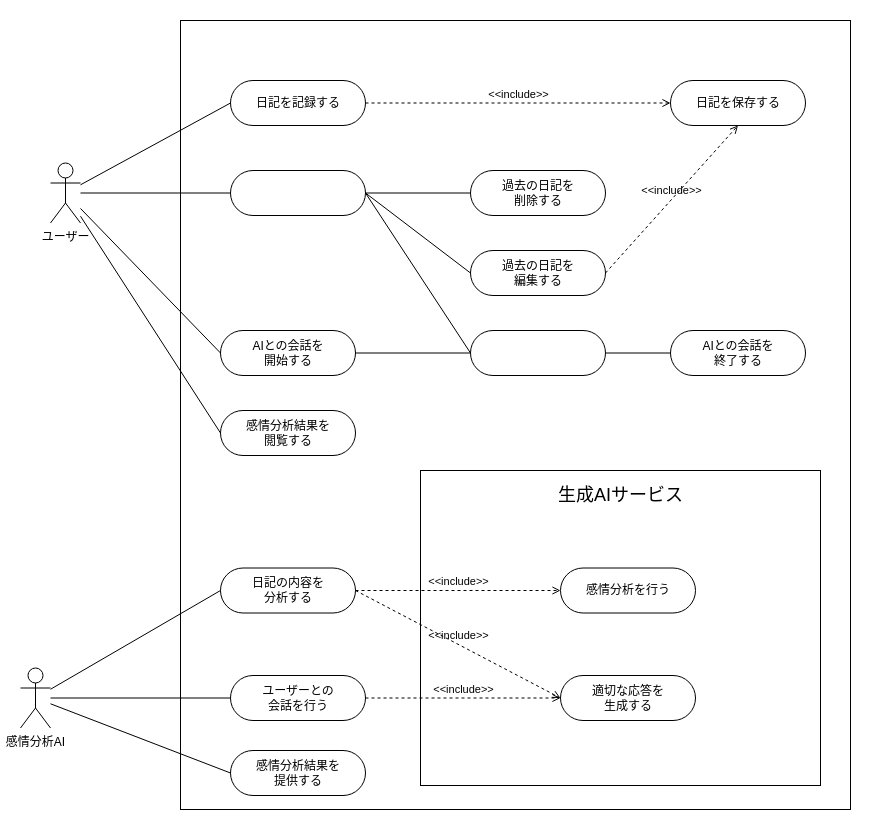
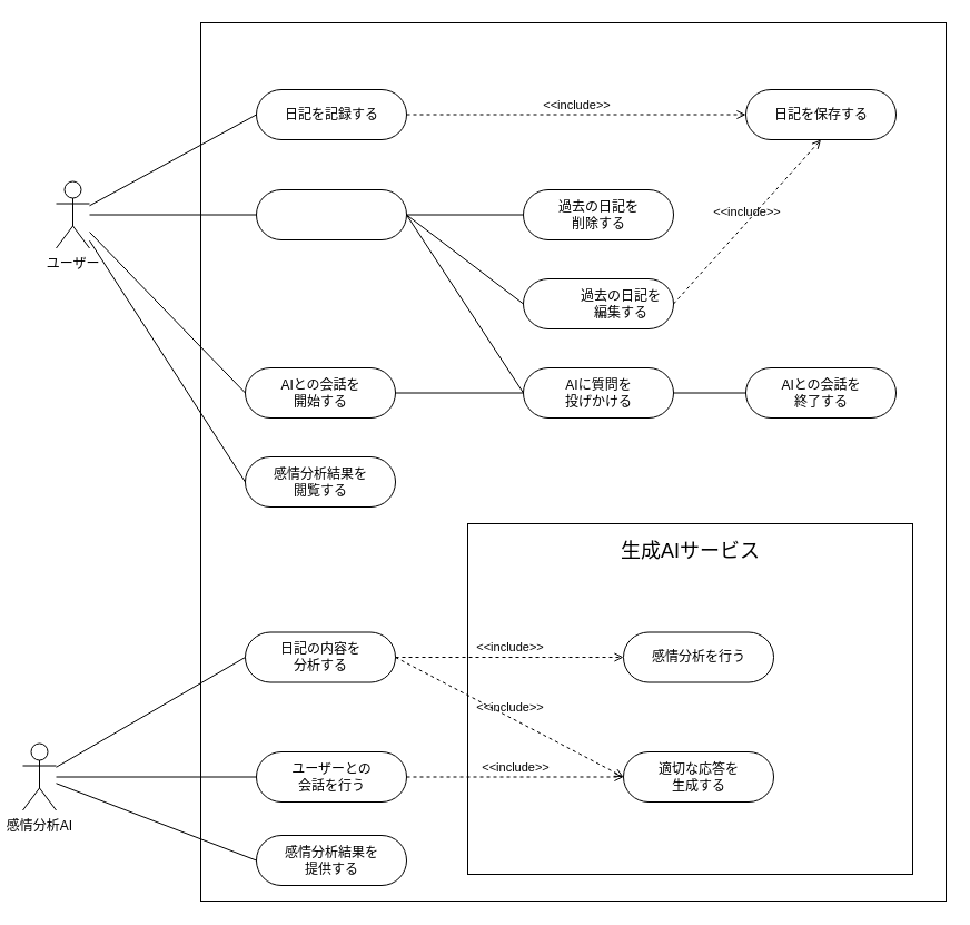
  <mxCell id="0" />
  <mxCell id="1" parent="0" />
  <mxCell id="2" value="" style="rounded=0;whiteSpace=wrap;html=1;fillColor=none;" parent="1" vertex="1"><mxGeometry x="180" y="20" width="670" height="789" as="geometry" /></mxCell>
  <mxCell id="3" value="" style="rounded=0;whiteSpace=wrap;html=1;fillColor=none;" parent="1" vertex="1"><mxGeometry x="420" y="470" width="400" height="315" as="geometry" /></mxCell>
  <mxCell id="4" style="edgeStyle=none;html=1;entryX=0;entryY=0.5;entryDx=0;entryDy=0;endArrow=none;endFill=0;" parent="1" source="8" target="10" edge="1"><mxGeometry relative="1" as="geometry" /></mxCell>
  <mxCell id="5" style="edgeStyle=none;html=1;entryX=0;entryY=0.5;entryDx=0;entryDy=0;endArrow=none;endFill=0;" parent="1" source="8" target="23" edge="1"><mxGeometry relative="1" as="geometry" /></mxCell>
  <mxCell id="6" style="edgeStyle=none;html=1;entryX=0;entryY=0.5;entryDx=0;entryDy=0;endArrow=none;endFill=0;" parent="1" source="8" target="25" edge="1"><mxGeometry relative="1" as="geometry" /></mxCell>
  <mxCell id="7" style="edgeStyle=none;html=1;entryX=0;entryY=0.5;entryDx=0;entryDy=0;endArrow=none;endFill=0;" parent="1" source="8" target="29" edge="1"><mxGeometry relative="1" as="geometry" /></mxCell>
  <mxCell id="8" value="ユーザー" style="shape=umlActor;verticalLabelPosition=bottom;verticalAlign=top;html=1;outlineConnect=0;fillColor=none;" parent="1" vertex="1"><mxGeometry x="50" y="162.5" width="30" height="60" as="geometry" /></mxCell>
  <mxCell id="9" value="" style="group" parent="1" vertex="1" connectable="0"><mxGeometry x="230" y="80" width="135" height="45" as="geometry" /></mxCell>
  <mxCell id="10" value="" style="rounded=1;whiteSpace=wrap;html=1;fillColor=none;arcSize=50;" parent="9" vertex="1"><mxGeometry width="135" height="45" as="geometry" /></mxCell>
  <mxCell id="11" value="日記を記録する" style="text;html=1;strokeColor=none;fillColor=none;align=center;verticalAlign=middle;whiteSpace=wrap;rounded=0;" parent="9" vertex="1"><mxGeometry x="22.5" y="7.5" width="90" height="30" as="geometry" /></mxCell>
  <mxCell id="12" value="" style="group" parent="1" vertex="1" connectable="0"><mxGeometry x="670" y="80" width="135" height="45" as="geometry" /></mxCell>
  <mxCell id="13" value="" style="rounded=1;whiteSpace=wrap;html=1;fillColor=none;arcSize=50;" parent="12" vertex="1"><mxGeometry width="135" height="45" as="geometry" /></mxCell>
  <mxCell id="14" value="日記を保存する" style="text;html=1;strokeColor=none;fillColor=none;align=center;verticalAlign=middle;whiteSpace=wrap;rounded=0;" parent="12" vertex="1"><mxGeometry x="22.5" y="7.5" width="90" height="30" as="geometry" /></mxCell>
  <mxCell id="15" value="&amp;lt;&amp;lt;include&amp;gt;&amp;gt;" style="html=1;verticalAlign=bottom;labelBackgroundColor=none;endArrow=open;endFill=0;dashed=1;exitX=1;exitY=0.5;exitDx=0;exitDy=0;" parent="1" source="10" target="13" edge="1"><mxGeometry width="160" relative="1" as="geometry"><mxPoint x="338" y="125" as="sourcePoint" /><mxPoint x="498" y="125" as="targetPoint" /></mxGeometry></mxCell>
  <mxCell id="16" style="edgeStyle=none;html=1;entryX=0;entryY=0.5;entryDx=0;entryDy=0;endArrow=none;endFill=0;" parent="1" source="18" target="47" edge="1"><mxGeometry relative="1" as="geometry" /></mxCell>
  <mxCell id="17" style="edgeStyle=none;html=1;entryX=0;entryY=0.5;entryDx=0;entryDy=0;endArrow=none;endFill=0;" parent="1" source="18" target="64" edge="1"><mxGeometry relative="1" as="geometry" /></mxCell>
  <mxCell id="18" value="感情分析AI" style="shape=umlActor;verticalLabelPosition=bottom;verticalAlign=top;html=1;outlineConnect=0;fillColor=none;" parent="1" vertex="1"><mxGeometry x="20" y="667.5" width="30" height="60" as="geometry" /></mxCell>
  <mxCell id="19" value="" style="group" parent="1" vertex="1" connectable="0"><mxGeometry x="470" y="170" width="135" height="45" as="geometry" /></mxCell>
  <mxCell id="20" value="" style="rounded=1;whiteSpace=wrap;html=1;fillColor=none;arcSize=50;" parent="19" vertex="1"><mxGeometry width="135" height="45" as="geometry" /></mxCell>
  <mxCell id="21" value="過去の日記を&lt;br&gt;削除する" style="text;html=1;strokeColor=none;fillColor=none;align=center;verticalAlign=middle;whiteSpace=wrap;rounded=0;" parent="19" vertex="1"><mxGeometry x="22.5" y="7.5" width="90" height="30" as="geometry" /></mxCell>
  <mxCell id="22" value="" style="group" parent="1" vertex="1" connectable="0"><mxGeometry x="230" y="170" width="135" height="45" as="geometry" /></mxCell>
  <mxCell id="23" value="" style="rounded=1;whiteSpace=wrap;html=1;fillColor=none;arcSize=50;" parent="22" vertex="1"><mxGeometry width="135" height="45" as="geometry" /></mxCell>
  <mxCell id="24" value="" style="group" parent="1" vertex="1" connectable="0"><mxGeometry x="220" y="330" width="135" height="45" as="geometry" /></mxCell>
  <mxCell id="25" value="" style="rounded=1;whiteSpace=wrap;html=1;fillColor=none;arcSize=50;" parent="24" vertex="1"><mxGeometry width="135" height="45" as="geometry" /></mxCell>
  <mxCell id="26" value="AIとの会話を&lt;br&gt;開始する" style="text;html=1;strokeColor=none;fillColor=none;align=center;verticalAlign=middle;whiteSpace=wrap;rounded=0;" parent="24" vertex="1"><mxGeometry x="22.5" y="7.5" width="90" height="30" as="geometry" /></mxCell>
  <mxCell id="27" value="" style="group" parent="1" vertex="1" connectable="0"><mxGeometry x="220" y="410" width="135" height="45" as="geometry" /></mxCell>
  <mxCell id="28" value="" style="group" parent="27" vertex="1" connectable="0"><mxGeometry width="135" height="45" as="geometry" /></mxCell>
  <mxCell id="29" value="" style="rounded=1;whiteSpace=wrap;html=1;fillColor=none;arcSize=50;" parent="28" vertex="1"><mxGeometry width="135" height="45" as="geometry" /></mxCell>
  <mxCell id="30" value="感情分析結果を閲覧する" style="text;html=1;strokeColor=none;fillColor=none;align=center;verticalAlign=middle;whiteSpace=wrap;rounded=0;" parent="28" vertex="1"><mxGeometry x="22.5" y="7.5" width="90" height="30" as="geometry" /></mxCell>
  <mxCell id="31" value="" style="group" parent="1" vertex="1" connectable="0"><mxGeometry x="470" y="250" width="135" height="45" as="geometry" /></mxCell>
  <mxCell id="32" value="" style="rounded=1;whiteSpace=wrap;html=1;fillColor=none;arcSize=50;" parent="31" vertex="1"><mxGeometry width="135" height="45" as="geometry" /></mxCell>
- <mxCell id="33" value="過去の日記を&lt;br&gt;編集する" style="text;html=1;strokeColor=none;fillColor=none;align=center;verticalAlign=middle;whiteSpace=wrap;rounded=0;" parent="31" vertex="1"><mxGeometry x="22.5" y="7.5" width="90" height="30" as="geometry" /></mxCell>
+ <mxCell id="33" value="過去の日記を&lt;br&gt;編集する" style="text;html=1;strokeColor=none;fillColor=none;align=center;verticalAlign=middle;whiteSpace=wrap;rounded=0;" parent="31" vertex="1"><mxGeometry x="42.5" y="7.5" width="90" height="30" as="geometry" /></mxCell>
  <mxCell id="34" style="edgeStyle=none;html=1;exitX=1;exitY=0.5;exitDx=0;exitDy=0;entryX=0;entryY=0.5;entryDx=0;entryDy=0;endArrow=none;endFill=0;" parent="1" source="23" target="20" edge="1"><mxGeometry relative="1" as="geometry" /></mxCell>
  <mxCell id="35" style="edgeStyle=none;html=1;exitX=1;exitY=0.5;exitDx=0;exitDy=0;entryX=0;entryY=0.5;entryDx=0;entryDy=0;endArrow=none;endFill=0;" parent="1" source="23" target="32" edge="1"><mxGeometry relative="1" as="geometry" /></mxCell>
  <mxCell id="36" value="&amp;lt;&amp;lt;include&amp;gt;&amp;gt;" style="html=1;verticalAlign=bottom;labelBackgroundColor=none;endArrow=open;endFill=0;dashed=1;exitX=1;exitY=0.5;exitDx=0;exitDy=0;entryX=0.5;entryY=1;entryDx=0;entryDy=0;" parent="1" source="32" target="13" edge="1"><mxGeometry width="160" relative="1" as="geometry"><mxPoint x="630" y="280" as="sourcePoint" /><mxPoint x="790" y="280" as="targetPoint" /></mxGeometry></mxCell>
  <mxCell id="37" value="" style="group" parent="1" vertex="1" connectable="0"><mxGeometry x="470" y="330" width="135" height="45" as="geometry" /></mxCell>
  <mxCell id="38" value="" style="rounded=1;whiteSpace=wrap;html=1;fillColor=none;arcSize=50;" parent="37" vertex="1"><mxGeometry width="135" height="45" as="geometry" /></mxCell>
+ <mxCell id="39" value="AIに質問を&lt;br&gt;投げかける" style="text;html=1;strokeColor=none;fillColor=none;align=center;verticalAlign=middle;whiteSpace=wrap;rounded=0;" parent="37" vertex="1"><mxGeometry x="22.5" y="7.5" width="90" height="30" as="geometry" /></mxCell>
  <mxCell id="40" style="edgeStyle=none;html=1;exitX=1;exitY=0.5;exitDx=0;exitDy=0;entryX=0;entryY=0.5;entryDx=0;entryDy=0;endArrow=none;endFill=0;" parent="1" source="25" target="38" edge="1"><mxGeometry relative="1" as="geometry" /></mxCell>
  <mxCell id="41" value="" style="group" parent="1" vertex="1" connectable="0"><mxGeometry x="670" y="330" width="135" height="45" as="geometry" /></mxCell>
  <mxCell id="42" value="" style="rounded=1;whiteSpace=wrap;html=1;fillColor=none;arcSize=50;" parent="41" vertex="1"><mxGeometry width="135" height="45" as="geometry" /></mxCell>
  <mxCell id="43" value="AIとの会話を&lt;br&gt;終了する" style="text;html=1;strokeColor=none;fillColor=none;align=center;verticalAlign=middle;whiteSpace=wrap;rounded=0;" parent="41" vertex="1"><mxGeometry x="22.5" y="7.5" width="90" height="30" as="geometry" /></mxCell>
  <mxCell id="44" style="edgeStyle=none;html=1;exitX=1;exitY=0.5;exitDx=0;exitDy=0;endArrow=none;endFill=0;" parent="1" source="38" target="42" edge="1"><mxGeometry relative="1" as="geometry" /></mxCell>
  <mxCell id="45" value="" style="group" parent="1" vertex="1" connectable="0"><mxGeometry x="220" y="567.5" width="135" height="45" as="geometry" /></mxCell>
  <mxCell id="46" value="" style="group" parent="45" vertex="1" connectable="0"><mxGeometry width="135" height="45" as="geometry" /></mxCell>
  <mxCell id="47" value="" style="rounded=1;whiteSpace=wrap;html=1;fillColor=none;arcSize=50;" parent="46" vertex="1"><mxGeometry width="135" height="45" as="geometry" /></mxCell>
  <mxCell id="48" value="日記の内容を&lt;br&gt;分析する" style="text;html=1;strokeColor=none;fillColor=none;align=center;verticalAlign=middle;whiteSpace=wrap;rounded=0;" parent="46" vertex="1"><mxGeometry x="22.5" y="7.5" width="90" height="30" as="geometry" /></mxCell>
  <mxCell id="49" value="" style="group" parent="1" vertex="1" connectable="0"><mxGeometry x="560" y="675" width="135" height="45" as="geometry" /></mxCell>
  <mxCell id="50" value="" style="group" parent="49" vertex="1" connectable="0"><mxGeometry width="135" height="45" as="geometry" /></mxCell>
  <mxCell id="51" value="" style="rounded=1;whiteSpace=wrap;html=1;fillColor=none;arcSize=50;" parent="50" vertex="1"><mxGeometry width="135" height="45" as="geometry" /></mxCell>
  <mxCell id="52" value="適切な応答を&lt;br&gt;生成する" style="text;html=1;strokeColor=none;fillColor=none;align=center;verticalAlign=middle;whiteSpace=wrap;rounded=0;" parent="50" vertex="1"><mxGeometry x="22.5" y="7.5" width="90" height="30" as="geometry" /></mxCell>
  <mxCell id="53" value="" style="group" parent="1" vertex="1" connectable="0"><mxGeometry x="230" y="750" width="135" height="45" as="geometry" /></mxCell>
  <mxCell id="54" value="" style="group" parent="53" vertex="1" connectable="0"><mxGeometry width="135" height="45" as="geometry" /></mxCell>
  <mxCell id="55" value="" style="rounded=1;whiteSpace=wrap;html=1;fillColor=none;arcSize=50;" parent="54" vertex="1"><mxGeometry width="135" height="45" as="geometry" /></mxCell>
  <mxCell id="56" value="感情分析結果を&lt;br&gt;提供する" style="text;html=1;strokeColor=none;fillColor=none;align=center;verticalAlign=middle;whiteSpace=wrap;rounded=0;" parent="54" vertex="1"><mxGeometry x="22.5" y="7.5" width="90" height="30" as="geometry" /></mxCell>
  <mxCell id="57" value="" style="group" parent="1" vertex="1" connectable="0"><mxGeometry x="560" y="567.5" width="135" height="45" as="geometry" /></mxCell>
  <mxCell id="58" value="" style="group" parent="57" vertex="1" connectable="0"><mxGeometry width="135" height="45" as="geometry" /></mxCell>
  <mxCell id="59" value="" style="rounded=1;whiteSpace=wrap;html=1;fillColor=none;arcSize=50;" parent="58" vertex="1"><mxGeometry width="135" height="45" as="geometry" /></mxCell>
  <mxCell id="60" value="感情分析を行う" style="text;html=1;strokeColor=none;fillColor=none;align=center;verticalAlign=middle;whiteSpace=wrap;rounded=0;" parent="58" vertex="1"><mxGeometry x="22.5" y="7.5" width="90" height="30" as="geometry" /></mxCell>
  <mxCell id="61" style="edgeStyle=none;html=1;entryX=0;entryY=0.5;entryDx=0;entryDy=0;endArrow=none;endFill=0;" parent="1" source="18" target="55" edge="1"><mxGeometry relative="1" as="geometry"><mxPoint x="80" y="820" as="sourcePoint" /></mxGeometry></mxCell>
  <mxCell id="62" value="" style="group" parent="1" vertex="1" connectable="0"><mxGeometry x="230" y="675" width="135" height="45" as="geometry" /></mxCell>
  <mxCell id="63" value="" style="group" parent="62" vertex="1" connectable="0"><mxGeometry width="135" height="45" as="geometry" /></mxCell>
  <mxCell id="64" value="" style="rounded=1;whiteSpace=wrap;html=1;fillColor=none;arcSize=50;" parent="63" vertex="1"><mxGeometry width="135" height="45" as="geometry" /></mxCell>
  <mxCell id="65" value="ユーザーとの&lt;br&gt;会話を行う" style="text;html=1;strokeColor=none;fillColor=none;align=center;verticalAlign=middle;whiteSpace=wrap;rounded=0;" parent="63" vertex="1"><mxGeometry x="22.5" y="7.5" width="90" height="30" as="geometry" /></mxCell>
  <mxCell id="66" style="edgeStyle=none;html=1;exitX=1;exitY=0.5;exitDx=0;exitDy=0;entryX=0;entryY=0.5;entryDx=0;entryDy=0;endArrow=none;endFill=0;" parent="1" source="23" target="38" edge="1"><mxGeometry relative="1" as="geometry"><mxPoint x="375" y="202.5" as="sourcePoint" /><mxPoint x="480" y="282.5" as="targetPoint" /></mxGeometry></mxCell>
  <mxCell id="67" value="&lt;font style=&quot;font-size: 18px;&quot;&gt;生成AIサービス&lt;/font&gt;" style="text;html=1;strokeColor=none;fillColor=none;align=center;verticalAlign=middle;whiteSpace=wrap;rounded=0;" parent="1" vertex="1"><mxGeometry x="527.5" y="470" width="185" height="50" as="geometry" /></mxCell>
  <mxCell id="68" value="&amp;lt;&amp;lt;include&amp;gt;&amp;gt;" style="html=1;verticalAlign=bottom;labelBackgroundColor=none;endArrow=open;endFill=0;dashed=1;exitX=1;exitY=0.5;exitDx=0;exitDy=0;entryX=0;entryY=0.5;entryDx=0;entryDy=0;" edge="1" parent="1" source="47" target="59"><mxGeometry width="160" relative="1" as="geometry"><mxPoint x="350" y="550" as="sourcePoint" /><mxPoint x="655" y="550" as="targetPoint" /></mxGeometry></mxCell>
  <mxCell id="69" value="&amp;lt;&amp;lt;include&amp;gt;&amp;gt;" style="html=1;verticalAlign=bottom;labelBackgroundColor=none;endArrow=open;endFill=0;dashed=1;exitX=1;exitY=0.5;exitDx=0;exitDy=0;entryX=0;entryY=0.5;entryDx=0;entryDy=0;" edge="1" parent="1" source="47" target="51"><mxGeometry width="160" relative="1" as="geometry"><mxPoint x="365" y="600" as="sourcePoint" /><mxPoint x="570" y="600" as="targetPoint" /></mxGeometry></mxCell>
  <mxCell id="70" value="&amp;lt;&amp;lt;include&amp;gt;&amp;gt;" style="html=1;verticalAlign=bottom;labelBackgroundColor=none;endArrow=open;endFill=0;dashed=1;exitX=1;exitY=0.5;exitDx=0;exitDy=0;entryX=0;entryY=0.5;entryDx=0;entryDy=0;" edge="1" parent="1" source="64" target="51"><mxGeometry width="160" relative="1" as="geometry"><mxPoint x="365" y="600" as="sourcePoint" /><mxPoint x="550" y="698" as="targetPoint" /></mxGeometry></mxCell>
